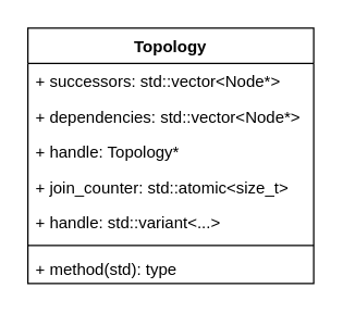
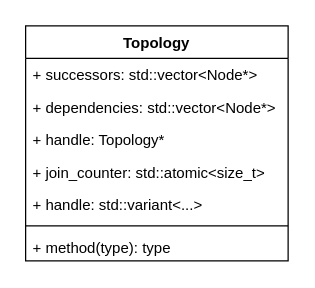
  <mxCell id="0" />
  <mxCell id="1" parent="0" />
  <mxCell id="2" value="Topology" style="swimlane;fontStyle=1;align=center;verticalAlign=top;childLayout=stackLayout;horizontal=1;startSize=26;horizontalStack=0;resizeParent=1;resizeParentMax=0;resizeLast=0;collapsible=1;marginBottom=0;" vertex="1" parent="1"><mxGeometry x="20" y="20" width="210" height="188" as="geometry" /></mxCell>
  <mxCell id="3" value="+ successors: std::vector&lt;Node*&gt;" style="text;strokeColor=none;fillColor=none;align=left;verticalAlign=top;spacingLeft=4;spacingRight=4;overflow=hidden;rotatable=0;points=[[0,0.5],[1,0.5]];portConstraint=eastwest;" vertex="1" parent="2"><mxGeometry y="26" width="210" height="26" as="geometry" /></mxCell>
  <mxCell id="4" value="+ dependencies: std::vector&lt;Node*&gt;" style="text;strokeColor=none;fillColor=none;align=left;verticalAlign=top;spacingLeft=4;spacingRight=4;overflow=hidden;rotatable=0;points=[[0,0.5],[1,0.5]];portConstraint=eastwest;" vertex="1" parent="2"><mxGeometry y="52" width="210" height="26" as="geometry" /></mxCell>
  <mxCell id="5" value="+ handle: Topology*" style="text;strokeColor=none;fillColor=none;align=left;verticalAlign=top;spacingLeft=4;spacingRight=4;overflow=hidden;rotatable=0;points=[[0,0.5],[1,0.5]];portConstraint=eastwest;" vertex="1" parent="2"><mxGeometry y="78" width="210" height="26" as="geometry" /></mxCell>
  <mxCell id="6" value="+ join_counter: std::atomic&lt;size_t&gt;" style="text;strokeColor=none;fillColor=none;align=left;verticalAlign=top;spacingLeft=4;spacingRight=4;overflow=hidden;rotatable=0;points=[[0,0.5],[1,0.5]];portConstraint=eastwest;" vertex="1" parent="2"><mxGeometry y="104" width="210" height="26" as="geometry" /></mxCell>
  <mxCell id="7" value="+ handle: std::variant&lt;...&gt;" style="text;strokeColor=none;fillColor=none;align=left;verticalAlign=top;spacingLeft=4;spacingRight=4;overflow=hidden;rotatable=0;points=[[0,0.5],[1,0.5]];portConstraint=eastwest;" vertex="1" parent="2"><mxGeometry y="130" width="210" height="26" as="geometry" /></mxCell>
  <mxCell id="8" value="" style="line;strokeWidth=1;fillColor=none;align=left;verticalAlign=middle;spacingTop=-1;spacingLeft=3;spacingRight=3;rotatable=0;labelPosition=right;points=[];portConstraint=eastwest;" vertex="1" parent="2"><mxGeometry y="156" width="210" height="8" as="geometry" /></mxCell>
- <mxCell id="9" value="+ method(std): type" style="text;strokeColor=none;fillColor=none;align=left;verticalAlign=top;spacingLeft=4;spacingRight=4;overflow=hidden;rotatable=0;points=[[0,0.5],[1,0.5]];portConstraint=eastwest;" vertex="1" parent="2"><mxGeometry y="164" width="210" height="24" as="geometry" /></mxCell>
+ <mxCell id="9" value="+ method(type): type" style="text;strokeColor=none;fillColor=none;align=left;verticalAlign=top;spacingLeft=4;spacingRight=4;overflow=hidden;rotatable=0;points=[[0,0.5],[1,0.5]];portConstraint=eastwest;" vertex="1" parent="2"><mxGeometry y="164" width="210" height="24" as="geometry" /></mxCell>
